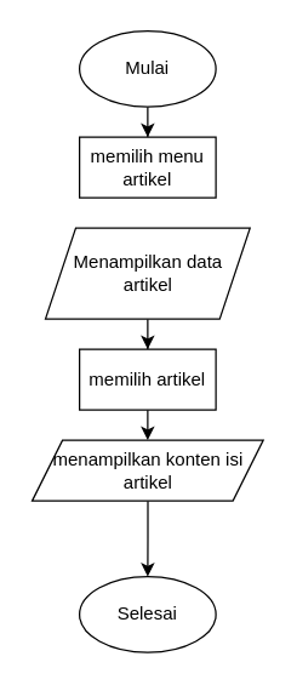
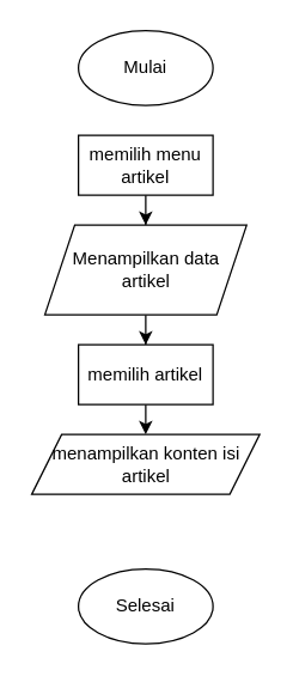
  <mxCell id="0" />
  <mxCell id="1" parent="0" />
- <mxCell id="2" value="" style="edgeStyle=orthogonalEdgeStyle;rounded=0;orthogonalLoop=1;jettySize=auto;html=1;" edge="1" parent="1" source="3" target="5"><mxGeometry relative="1" as="geometry" /></mxCell>
  <mxCell id="3" value="Mulai" style="ellipse;whiteSpace=wrap;html=1;" vertex="1" parent="1"><mxGeometry x="52" y="20" width="90" height="50" as="geometry" /></mxCell>
+ <mxCell id="4" value="" style="edgeStyle=orthogonalEdgeStyle;rounded=0;orthogonalLoop=1;jettySize=auto;html=1;" edge="1" parent="1" source="5" target="7"><mxGeometry relative="1" as="geometry" /></mxCell>
  <mxCell id="5" value="memilih menu artikel" style="rounded=0;whiteSpace=wrap;html=1;" vertex="1" parent="1"><mxGeometry x="52" y="90" width="90" height="40" as="geometry" /></mxCell>
  <mxCell id="6" value="" style="edgeStyle=orthogonalEdgeStyle;rounded=0;orthogonalLoop=1;jettySize=auto;html=1;" edge="1" parent="1" source="7" target="9"><mxGeometry relative="1" as="geometry" /></mxCell>
  <mxCell id="7" value="Menampilkan data artikel" style="shape=parallelogram;perimeter=parallelogramPerimeter;whiteSpace=wrap;html=1;fixedSize=1;" vertex="1" parent="1"><mxGeometry x="29.5" y="150" width="135" height="60" as="geometry" /></mxCell>
  <mxCell id="8" value="" style="edgeStyle=orthogonalEdgeStyle;rounded=0;orthogonalLoop=1;jettySize=auto;html=1;" edge="1" parent="1" source="9" target="11"><mxGeometry relative="1" as="geometry" /></mxCell>
  <mxCell id="9" value="memilih artikel" style="rounded=0;whiteSpace=wrap;html=1;" vertex="1" parent="1"><mxGeometry x="52" y="230" width="90" height="40" as="geometry" /></mxCell>
- <mxCell id="10" value="" style="edgeStyle=orthogonalEdgeStyle;rounded=0;orthogonalLoop=1;jettySize=auto;html=1;" edge="1" parent="1" source="11" target="12"><mxGeometry relative="1" as="geometry" /></mxCell>
  <mxCell id="11" value="menampilkan konten isi artikel" style="shape=parallelogram;perimeter=parallelogramPerimeter;whiteSpace=wrap;html=1;fixedSize=1;" vertex="1" parent="1"><mxGeometry x="20.75" y="290" width="152.5" height="40" as="geometry" /></mxCell>
  <mxCell id="12" value="Selesai" style="ellipse;whiteSpace=wrap;html=1;" vertex="1" parent="1"><mxGeometry x="52" y="380" width="90" height="50" as="geometry" /></mxCell>
